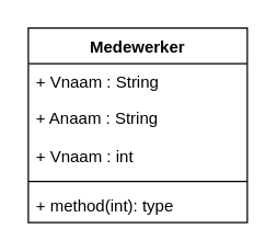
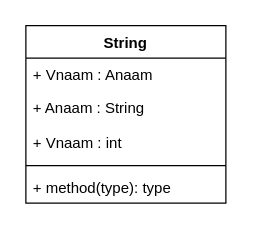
  <mxCell id="0" />
  <mxCell id="1" parent="0" />
- <mxCell id="2" value="Medewerker" style="swimlane;fontStyle=1;align=center;verticalAlign=top;childLayout=stackLayout;horizontal=1;startSize=26;horizontalStack=0;resizeParent=1;resizeParentMax=0;resizeLast=0;collapsible=1;marginBottom=0;" vertex="1" parent="1"><mxGeometry x="20" y="20" width="160" height="142" as="geometry" /></mxCell>
- <mxCell id="3" value="+ Vnaam : String" style="text;strokeColor=none;fillColor=none;align=left;verticalAlign=top;spacingLeft=4;spacingRight=4;overflow=hidden;rotatable=0;points=[[0,0.5],[1,0.5]];portConstraint=eastwest;" vertex="1" parent="2"><mxGeometry y="26" width="160" height="26" as="geometry" /></mxCell>
+ <mxCell id="2" value="String" style="swimlane;fontStyle=1;align=center;verticalAlign=top;childLayout=stackLayout;horizontal=1;startSize=26;horizontalStack=0;resizeParent=1;resizeParentMax=0;resizeLast=0;collapsible=1;marginBottom=0;" vertex="1" parent="1"><mxGeometry x="20" y="20" width="160" height="142" as="geometry" /></mxCell>
+ <mxCell id="3" value="+ Vnaam : Anaam" style="text;strokeColor=none;fillColor=none;align=left;verticalAlign=top;spacingLeft=4;spacingRight=4;overflow=hidden;rotatable=0;points=[[0,0.5],[1,0.5]];portConstraint=eastwest;" vertex="1" parent="2"><mxGeometry y="26" width="160" height="26" as="geometry" /></mxCell>
  <mxCell id="4" value="+ Anaam : String" style="text;strokeColor=none;fillColor=none;align=left;verticalAlign=top;spacingLeft=4;spacingRight=4;overflow=hidden;rotatable=0;points=[[0,0.5],[1,0.5]];portConstraint=eastwest;" vertex="1" parent="2"><mxGeometry y="52" width="160" height="26" as="geometry" /></mxCell>
  <mxCell id="5" value="+ Vnaam : int" style="text;strokeColor=none;fillColor=none;align=left;verticalAlign=middle;spacingLeft=4;spacingRight=4;overflow=hidden;points=[[0,0.5],[1,0.5]];portConstraint=eastwest;rotatable=0;" vertex="1" parent="2"><mxGeometry y="78" width="160" height="30" as="geometry" /></mxCell>
  <mxCell id="6" value="" style="line;strokeWidth=1;fillColor=none;align=left;verticalAlign=middle;spacingTop=-1;spacingLeft=3;spacingRight=3;rotatable=0;labelPosition=right;points=[];portConstraint=eastwest;" vertex="1" parent="2"><mxGeometry y="108" width="160" height="8" as="geometry" /></mxCell>
- <mxCell id="7" value="+ method(int): type" style="text;strokeColor=none;fillColor=none;align=left;verticalAlign=top;spacingLeft=4;spacingRight=4;overflow=hidden;rotatable=0;points=[[0,0.5],[1,0.5]];portConstraint=eastwest;" vertex="1" parent="2"><mxGeometry y="116" width="160" height="26" as="geometry" /></mxCell>
+ <mxCell id="7" value="+ method(type): type" style="text;strokeColor=none;fillColor=none;align=left;verticalAlign=top;spacingLeft=4;spacingRight=4;overflow=hidden;rotatable=0;points=[[0,0.5],[1,0.5]];portConstraint=eastwest;" vertex="1" parent="2"><mxGeometry y="116" width="160" height="26" as="geometry" /></mxCell>
